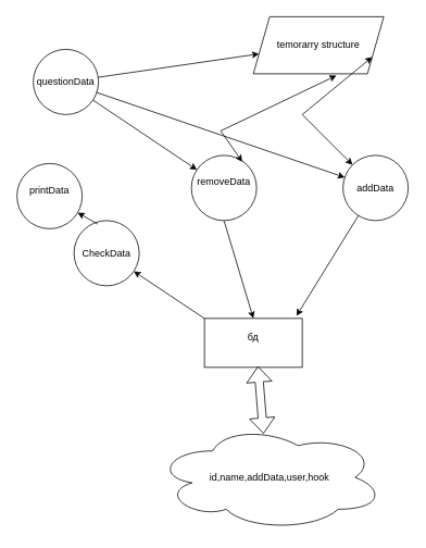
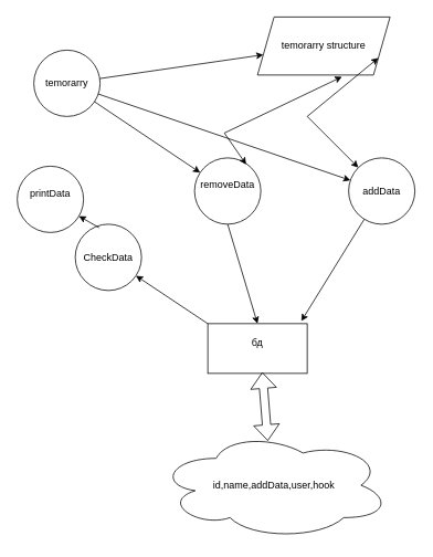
  <mxCell id="0" />
  <mxCell id="1" parent="0" />
  <mxCell id="2" value="бд&lt;div&gt;&lt;br/&gt;&lt;/div&gt;" style="rounded=0;whiteSpace=wrap;html=1;" parent="1" vertex="1"><mxGeometry x="250" y="390" width="120" height="60" as="geometry" /></mxCell>
  <mxCell id="3" value="addData" style="ellipse;whiteSpace=wrap;html=1;aspect=fixed;" parent="1" vertex="1"><mxGeometry x="420" y="190" width="80" height="80" as="geometry" /></mxCell>
  <mxCell id="4" value="" style="endArrow=classic;html=1;rounded=0;entryX=0.941;entryY=-0.052;entryDx=0;entryDy=0;entryPerimeter=0;" parent="1" source="3" target="2" edge="1"><mxGeometry width="50" height="50" relative="1" as="geometry"><mxPoint x="390" y="400" as="sourcePoint" /><mxPoint x="440" y="350" as="targetPoint" /></mxGeometry></mxCell>
  <mxCell id="5" value="removeData&lt;div&gt;&lt;br/&gt;&lt;/div&gt;" style="ellipse;whiteSpace=wrap;html=1;aspect=fixed;" parent="1" vertex="1"><mxGeometry x="234" y="190" width="80" height="80" as="geometry" /></mxCell>
  <mxCell id="6" value="" style="endArrow=classic;html=1;rounded=0;exitX=0.5;exitY=1;exitDx=0;exitDy=0;entryX=0.5;entryY=0;entryDx=0;entryDy=0;" parent="1" source="5" target="2" edge="1"><mxGeometry width="50" height="50" relative="1" as="geometry"><mxPoint x="420" y="420" as="sourcePoint" /><mxPoint x="470" y="370" as="targetPoint" /></mxGeometry></mxCell>
  <mxCell id="7" value="CheckData" style="ellipse;whiteSpace=wrap;html=1;aspect=fixed;" parent="1" vertex="1"><mxGeometry x="90" y="270" width="80" height="80" as="geometry" /></mxCell>
  <mxCell id="8" value="" style="endArrow=classic;html=1;rounded=0;exitX=0;exitY=0;exitDx=0;exitDy=0;" parent="1" source="2" target="7" edge="1"><mxGeometry width="50" height="50" relative="1" as="geometry"><mxPoint x="360" y="420" as="sourcePoint" /><mxPoint x="410" y="370" as="targetPoint" /></mxGeometry></mxCell>
  <mxCell id="9" value="printData&lt;div&gt;&lt;br/&gt;&lt;/div&gt;" style="ellipse;whiteSpace=wrap;html=1;aspect=fixed;" parent="1" vertex="1"><mxGeometry x="20" y="200" width="80" height="80" as="geometry" /></mxCell>
  <mxCell id="10" value="" style="endArrow=classic;html=1;rounded=0;exitX=0.36;exitY=0.053;exitDx=0;exitDy=0;exitPerimeter=0;" parent="1" source="7" target="9" edge="1"><mxGeometry width="50" height="50" relative="1" as="geometry"><mxPoint x="430" y="310" as="sourcePoint" /><mxPoint x="480" y="260" as="targetPoint" /></mxGeometry></mxCell>
  <mxCell id="11" value="temorarry structure" style="shape=parallelogram;perimeter=parallelogramPerimeter;whiteSpace=wrap;html=1;fixedSize=1;" parent="1" vertex="1"><mxGeometry x="310" y="20" width="160" height="70" as="geometry" /></mxCell>
  <mxCell id="12" value="" style="endArrow=classic;startArrow=classic;html=1;rounded=0;entryX=0.637;entryY=1.031;entryDx=0;entryDy=0;entryPerimeter=0;exitX=0.779;exitY=0.099;exitDx=0;exitDy=0;exitPerimeter=0;" parent="1" source="5" target="11" edge="1"><mxGeometry width="50" height="50" relative="1" as="geometry"><mxPoint x="280" y="210" as="sourcePoint" /><mxPoint x="330" y="160" as="targetPoint" /><Array as="points"><mxPoint x="270" y="160" /></Array></mxGeometry></mxCell>
  <mxCell id="13" value="" style="endArrow=classic;startArrow=classic;html=1;rounded=0;entryX=1;entryY=0.75;entryDx=0;entryDy=0;" parent="1" source="3" target="11" edge="1"><mxGeometry width="50" height="50" relative="1" as="geometry"><mxPoint x="280" y="210" as="sourcePoint" /><mxPoint x="330" y="160" as="targetPoint" /><Array as="points"><mxPoint x="370" y="140" /></Array></mxGeometry></mxCell>
  <mxCell id="14" value="id,name,addData,user,hook" style="ellipse;shape=cloud;whiteSpace=wrap;html=1;" parent="1" vertex="1"><mxGeometry x="190" y="520" width="280" height="130" as="geometry" /></mxCell>
  <mxCell id="15" value="" style="shape=flexArrow;endArrow=classic;startArrow=classic;html=1;rounded=0;entryX=0.548;entryY=0.976;entryDx=0;entryDy=0;entryPerimeter=0;exitX=0.473;exitY=0.088;exitDx=0;exitDy=0;exitPerimeter=0;" parent="1" source="14" target="2" edge="1"><mxGeometry width="100" height="100" relative="1" as="geometry"><mxPoint x="310" y="520" as="sourcePoint" /><mxPoint x="410" y="420" as="targetPoint" /></mxGeometry></mxCell>
- <mxCell id="16" value="questionData" style="ellipse;whiteSpace=wrap;html=1;aspect=fixed;" vertex="1" parent="1"><mxGeometry x="40" y="60" width="80" height="80" as="geometry" /></mxCell>
+ <mxCell id="16" value="temorarry" style="ellipse;whiteSpace=wrap;html=1;aspect=fixed;" vertex="1" parent="1"><mxGeometry x="40" y="60" width="80" height="80" as="geometry" /></mxCell>
  <mxCell id="17" value="" style="endArrow=classic;html=1;rounded=0;" edge="1" parent="1" source="16" target="11"><mxGeometry width="50" height="50" relative="1" as="geometry"><mxPoint x="390" y="330" as="sourcePoint" /><mxPoint x="440" y="280" as="targetPoint" /></mxGeometry></mxCell>
  <mxCell id="18" value="" style="endArrow=classic;html=1;rounded=0;" edge="1" parent="1" source="16" target="5"><mxGeometry width="50" height="50" relative="1" as="geometry"><mxPoint x="390" y="330" as="sourcePoint" /><mxPoint x="440" y="280" as="targetPoint" /></mxGeometry></mxCell>
  <mxCell id="19" value="" style="endArrow=classic;html=1;rounded=0;" edge="1" parent="1" source="16" target="3"><mxGeometry width="50" height="50" relative="1" as="geometry"><mxPoint x="390" y="330" as="sourcePoint" /><mxPoint x="440" y="280" as="targetPoint" /></mxGeometry></mxCell>
